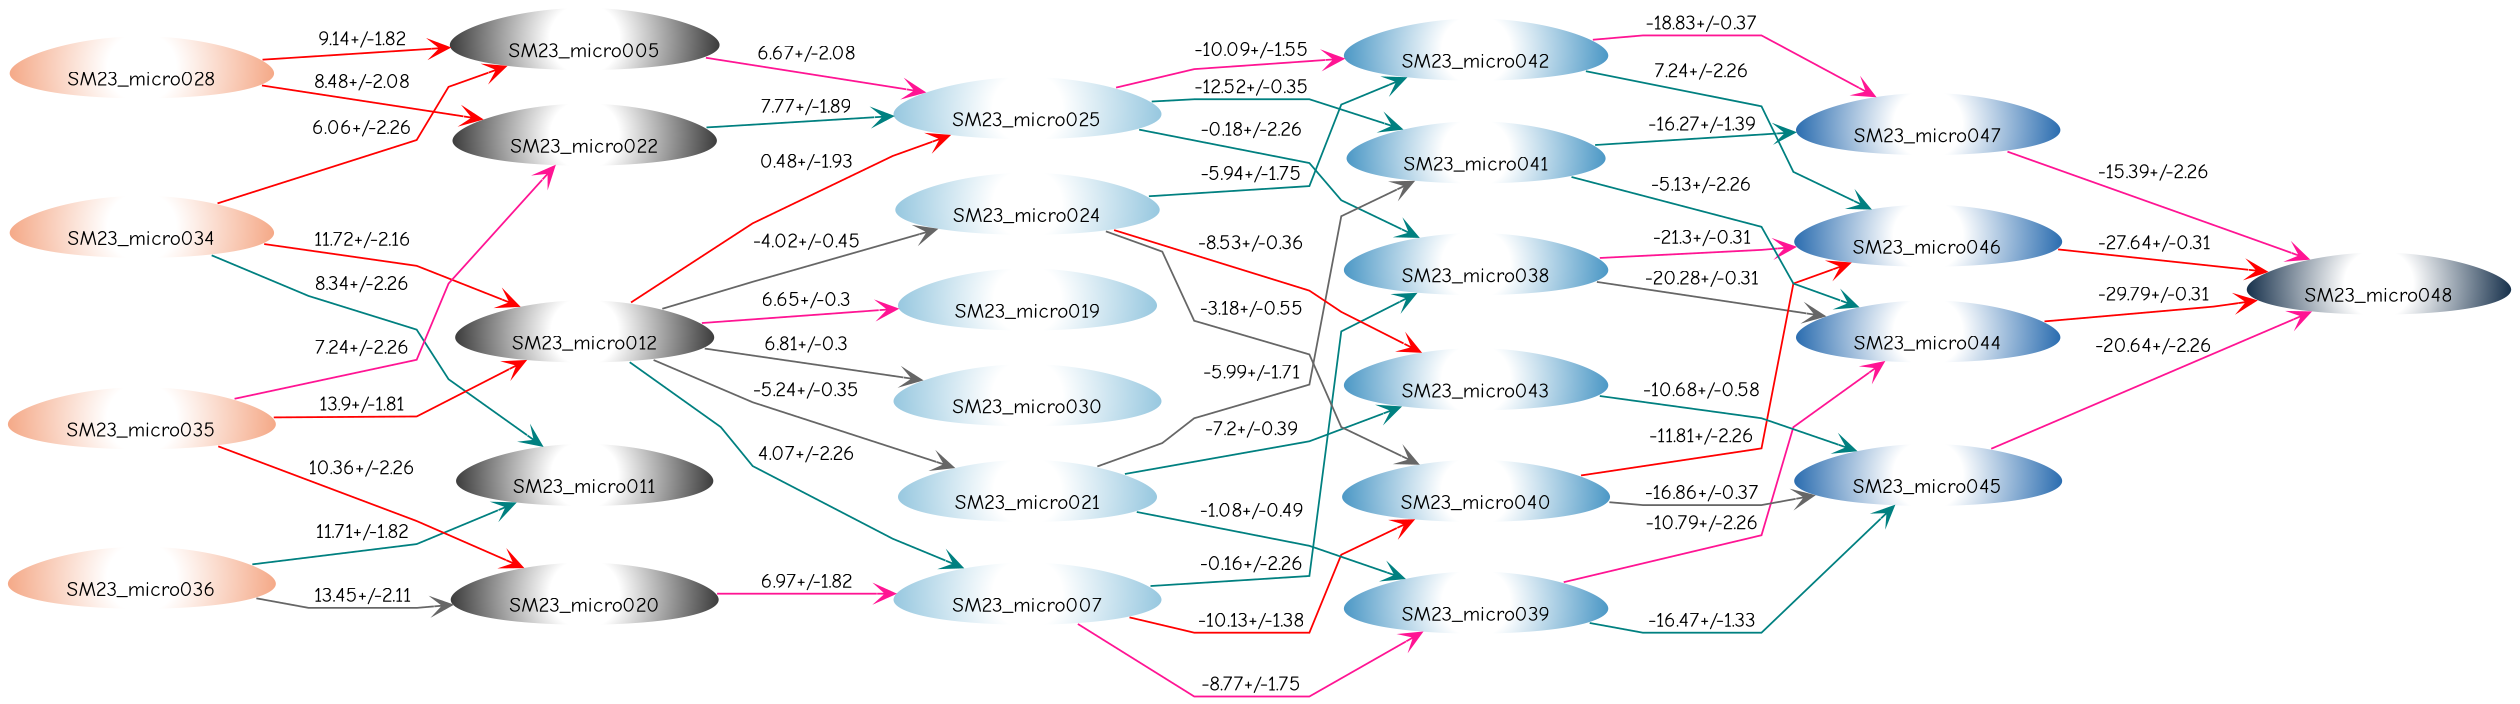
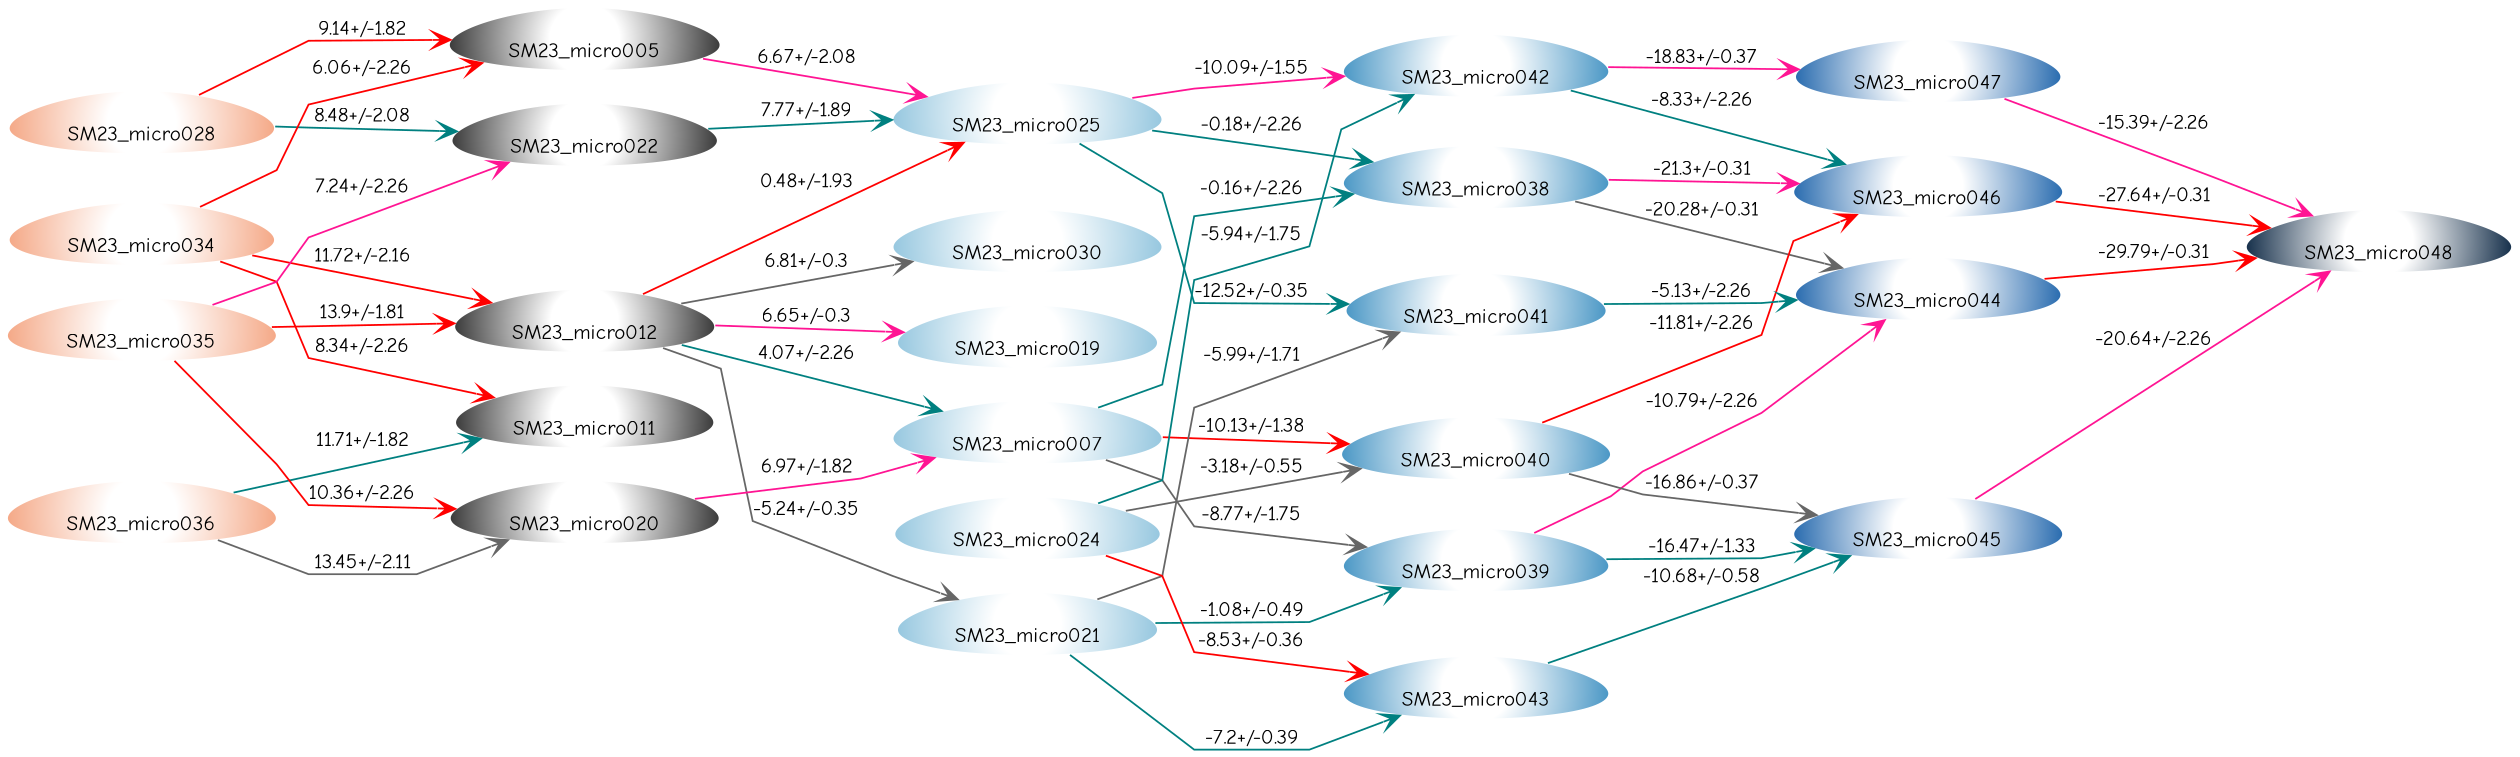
  strict digraph {
    fontname="Comic Neue"
    rankdir=LR
    splines=polyline
    node [charge=2 color="#ffffff:#4393c3" fontcolor=black fontname="Comic Neue" fontsize=12 labelloc=b penwidth=1 shape=egg style=radial]
    edge [SEM=2.26 arrowhead=vee color=teal fontname="Comic Neue" fontsize=12 splines=polyline]
    SM23_micro005 [charge=0 color="#ffffff:#333333" height=0.5 width=0.79843]
    SM23_micro011 [charge=0 color="#ffffff:#333333" height=0.5 width=0.79843]
    SM23_micro012 [charge=0 color="#ffffff:#333333" height=0.5 width=0.79843]
    SM23_micro020 [charge=0 color="#ffffff:#333333" height=0.5 width=0.79843]
    SM23_micro022 [charge=0 color="#ffffff:#333333" height=0.5 width=0.79843]
    SM23_micro038 [height=0.5 width=0.79843]
    SM23_micro039 [height=0.5 width=0.79843]
    SM23_micro040 [height=0.5 width=0.79843]
    SM23_micro041 [height=0.5 width=0.79843]
    SM23_micro043 [height=0.5 width=0.79843]
    SM23_micro042 [height=0.5 width=0.79843]
    SM23_micro025 [charge=1 color="#ffffff:#92c5de" height=0.5 width=0.79843]
    SM23_micro007 [charge=1 color="#ffffff:#92c5de" height=0.5 width=0.79843]
    SM23_micro019 [charge=1 color="#ffffff:#92c5de" height=0.5 width=0.79843]
    SM23_micro021 [charge=1 color="#ffffff:#92c5de" height=0.5 width=0.79843]
    SM23_micro024 [charge=1 color="#ffffff:#92c5de" height=0.5 width=0.79843]
    SM23_micro030 [charge=1 color="#ffffff:#92c5de" height=0.5 width=0.79843]
    SM23_micro044 [charge=3 color="#ffffff:#2166ac" height=0.5 width=0.79843]
    SM23_micro046 [charge=3 color="#ffffff:#2166ac" height=0.5 width=0.79843]
    SM23_micro045 [charge=3 color="#ffffff:#2166ac" height=0.5 width=0.79843]
    SM23_micro047 [charge=3 color="#ffffff:#2166ac" height=0.5 width=0.79843]
    SM23_micro048 [charge=4 color="#ffffff:#0d2844" height=0.5 width=0.79843]
    SM23_micro028 [charge=-1 color="#ffffff:#f4a582" height=0.5 width=0.79843]
    SM23_micro034 [charge=-1 color="#ffffff:#f4a582" height=0.5 width=0.79843]
    SM23_micro036 [charge=-1 color="#ffffff:#f4a582" height=0.5 width=0.79843]
    SM23_micro035 [charge=-1 color="#ffffff:#f4a582" height=0.5 width=0.79843]
    subgraph sub_1 {
      label="Neutral charge"
      SM23_micro005
      SM23_micro011
      SM23_micro012
      SM23_micro020
      SM23_micro022
    }
    subgraph sub_2 {
      label="+2 charge"
      SM23_micro038
      SM23_micro039
      SM23_micro040
      SM23_micro041
      SM23_micro043
      SM23_micro042
    }
    subgraph sub_3 {
      label="+1 charge"
      SM23_micro025
      SM23_micro007
      SM23_micro019
      SM23_micro021
      SM23_micro024
      SM23_micro030
    }
    subgraph sub_4 {
      label="+3 charge"
      SM23_micro044
      SM23_micro046
      SM23_micro045
      SM23_micro047
    }
    subgraph sub_5 {
      label="+4 charge"
      SM23_micro048
    }
    subgraph sub_6 {
      label="-1 charge"
      SM23_micro028
      SM23_micro034
      SM23_micro036
      SM23_micro035
    }
    SM23_micro005 -> SM23_micro025 [SEM=2.08 color=deeppink label="6.67+/-2.08" pKa=6.67]
    SM23_micro012 -> SM23_micro025 [SEM=1.93 color=red label="0.48+/-1.93" pKa=0.48]
    SM23_micro012 -> SM23_micro007 [label="4.07+/-2.26" pKa=4.07]
    SM23_micro012 -> SM23_micro019 [SEM=0.3 color=deeppink label="6.65+/-0.3" pKa=6.65]
    SM23_micro012 -> SM23_micro021 [SEM=0.35 color=gray40 label="-5.24+/-0.35" pKa=-5.24]
-   SM23_micro012 -> SM23_micro024 [SEM=0.45 color=gray40 label="-4.02+/-0.45" pKa=-4.02]
    SM23_micro012 -> SM23_micro030 [SEM=0.3 color=gray40 label="6.81+/-0.3" pKa=6.81]
    SM23_micro020 -> SM23_micro007 [SEM=1.82 color=deeppink label="6.97+/-1.82" pKa=6.97]
    SM23_micro022 -> SM23_micro025 [SEM=1.89 label="7.77+/-1.89" pKa=7.77]
    SM23_micro038 -> SM23_micro044 [SEM=0.31 color=gray40 label="-20.28+/-0.31" pKa=-20.28]
    SM23_micro038 -> SM23_micro046 [SEM=0.31 color=deeppink label="-21.3+/-0.31" pKa=-21.3]
    SM23_micro039 -> SM23_micro044 [color=deeppink label="-10.79+/-2.26" pKa=-10.79]
    SM23_micro039 -> SM23_micro045 [SEM=1.33 label="-16.47+/-1.33" pKa=-16.47]
    SM23_micro040 -> SM23_micro046 [color=red label="-11.81+/-2.26" pKa=-11.81]
    SM23_micro040 -> SM23_micro045 [SEM=0.37 color=gray40 label="-16.86+/-0.37" pKa=-16.86]
    SM23_micro041 -> SM23_micro044 [label="-5.13+/-2.26" pKa=-5.13]
-   SM23_micro041 -> SM23_micro047 [SEM=1.39 label="-16.27+/-1.39" pKa=-16.27]
    SM23_micro043 -> SM23_micro045 [SEM=0.58 label="-10.68+/-0.58" pKa=-10.68]
-   SM23_micro042 -> SM23_micro046 [label="7.24+/-2.26" pKa=-8.33]
+   SM23_micro042 -> SM23_micro046 [label="-8.33+/-2.26" pKa=-8.33]
    SM23_micro042 -> SM23_micro047 [SEM=0.37 color=deeppink label="-18.83+/-0.37" pKa=-18.83]
    SM23_micro025 -> SM23_micro038 [label="-0.18+/-2.26" pKa=-0.18]
    SM23_micro025 -> SM23_micro041 [SEM=0.35 label="-12.52+/-0.35" pKa=-12.52]
    SM23_micro025 -> SM23_micro042 [SEM=1.55 color=deeppink label="-10.09+/-1.55" pKa=-10.09]
    SM23_micro007 -> SM23_micro038 [label="-0.16+/-2.26" pKa=-3.16]
-   SM23_micro007 -> SM23_micro039 [SEM=1.75 color=deeppink label="-8.77+/-1.75" pKa=-8.77]
+   SM23_micro007 -> SM23_micro039 [SEM=1.75 color=gray40 label="-8.77+/-1.75" pKa=-8.77]
    SM23_micro007 -> SM23_micro040 [SEM=1.38 color=red label="-10.13+/-1.38" pKa=-10.13]
    SM23_micro021 -> SM23_micro039 [SEM=0.49 label="-1.08+/-0.49" pKa=-1.08]
    SM23_micro021 -> SM23_micro041 [SEM=1.71 color=gray40 label="-5.99+/-1.71" pKa=-5.99]
    SM23_micro021 -> SM23_micro043 [SEM=0.39 label="-7.2+/-0.39" pKa=-7.2]
    SM23_micro024 -> SM23_micro040 [SEM=0.55 color=gray40 label="-3.18+/-0.55" pKa=-3.18]
    SM23_micro024 -> SM23_micro043 [SEM=0.36 color=red label="-8.53+/-0.36" pKa=-8.53]
    SM23_micro024 -> SM23_micro042 [SEM=1.75 label="-5.94+/-1.75" pKa=-5.94]
    SM23_micro044 -> SM23_micro048 [SEM=0.31 color=red label="-29.79+/-0.31" pKa=-29.79]
    SM23_micro046 -> SM23_micro048 [SEM=0.31 color=red label="-27.64+/-0.31" pKa=-27.64]
    SM23_micro045 -> SM23_micro048 [color=deeppink label="-20.64+/-2.26" pKa=-20.64]
    SM23_micro047 -> SM23_micro048 [color=deeppink label="-15.39+/-2.26" pKa=-15.39]
    SM23_micro028 -> SM23_micro005 [SEM=1.82 color=red label="9.14+/-1.82" pKa=9.14]
-   SM23_micro028 -> SM23_micro022 [SEM=2.08 color=red label="8.48+/-2.08" pKa=8.48]
+   SM23_micro028 -> SM23_micro022 [SEM=2.08 label="8.48+/-2.08" pKa=8.48]
    SM23_micro034 -> SM23_micro005 [color=red label="6.06+/-2.26" pKa=6.06]
-   SM23_micro034 -> SM23_micro011 [label="8.34+/-2.26" pKa=8.34]
+   SM23_micro034 -> SM23_micro011 [color=red label="8.34+/-2.26" pKa=8.34]
    SM23_micro034 -> SM23_micro012 [SEM=2.16 color=red label="11.72+/-2.16" pKa=11.72]
    SM23_micro036 -> SM23_micro011 [SEM=1.82 label="11.71+/-1.82" pKa=11.71]
    SM23_micro036 -> SM23_micro020 [SEM=2.11 color=gray40 label="13.45+/-2.11" pKa=13.45]
    SM23_micro035 -> SM23_micro012 [SEM=1.81 color=red label="13.9+/-1.81" pKa=13.9]
    SM23_micro035 -> SM23_micro020 [color=red label="10.36+/-2.26" pKa=10.36]
    SM23_micro035 -> SM23_micro022 [color=deeppink label="7.24+/-2.26" pKa=7.24]
  }
